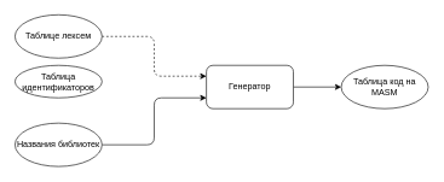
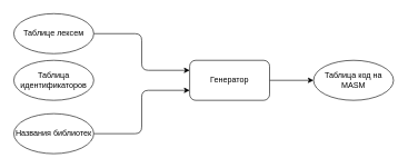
  <mxCell id="0" />
  <mxCell id="1" parent="0" />
- <mxCell id="2" style="edgeStyle=orthogonalEdgeStyle;rounded=1;orthogonalLoop=1;jettySize=auto;html=1;exitX=1;exitY=0.5;exitDx=0;exitDy=0;entryX=0;entryY=0.25;entryDx=0;entryDy=0;dashed=1;" edge="1" parent="1" source="3" target="8"><mxGeometry relative="1" as="geometry"><mxPoint x="270" y="50" as="targetPoint" /></mxGeometry></mxCell>
+ <mxCell id="2" style="edgeStyle=orthogonalEdgeStyle;rounded=1;orthogonalLoop=1;jettySize=auto;html=1;exitX=1;exitY=0.5;exitDx=0;exitDy=0;entryX=0;entryY=0.25;entryDx=0;entryDy=0;" edge="1" parent="1" source="3" target="8"><mxGeometry relative="1" as="geometry"><mxPoint x="270" y="50" as="targetPoint" /></mxGeometry></mxCell>
  <mxCell id="3" value="Таблице лексем" style="ellipse;whiteSpace=wrap;html=1;" vertex="1" parent="1"><mxGeometry x="20" y="20" width="120" height="60" as="geometry" /></mxCell>
- <mxCell id="4" value="Таблица идентификаторов" style="ellipse;whiteSpace=wrap;html=1;" vertex="1" parent="1"><mxGeometry x="20" y="90" width="120" height="45" as="geometry" /></mxCell>
+ <mxCell id="4" value="Таблица идентификаторов" style="ellipse;whiteSpace=wrap;html=1;" vertex="1" parent="1"><mxGeometry x="20" y="90" width="120" height="60" as="geometry" /></mxCell>
  <mxCell id="5" style="edgeStyle=orthogonalEdgeStyle;rounded=1;orthogonalLoop=1;jettySize=auto;html=1;exitX=1;exitY=0.5;exitDx=0;exitDy=0;entryX=0;entryY=0.75;entryDx=0;entryDy=0;" edge="1" parent="1" source="6" target="8"><mxGeometry relative="1" as="geometry" /></mxCell>
  <mxCell id="6" value="Названия библиотек" style="ellipse;whiteSpace=wrap;html=1;" vertex="1" parent="1"><mxGeometry x="20" y="170" width="120" height="60" as="geometry" /></mxCell>
  <mxCell id="7" style="edgeStyle=orthogonalEdgeStyle;rounded=1;orthogonalLoop=1;jettySize=auto;html=1;exitX=1;exitY=0.5;exitDx=0;exitDy=0;" edge="1" parent="1" source="8" target="9"><mxGeometry relative="1" as="geometry" /></mxCell>
  <mxCell id="8" value="Генератор" style="rounded=1;whiteSpace=wrap;html=1;" vertex="1" parent="1"><mxGeometry x="284" y="90" width="120" height="60" as="geometry" /></mxCell>
  <mxCell id="9" value="Таблица код на MASM" style="ellipse;whiteSpace=wrap;html=1;" vertex="1" parent="1"><mxGeometry x="470" y="90" width="120" height="60" as="geometry" /></mxCell>
